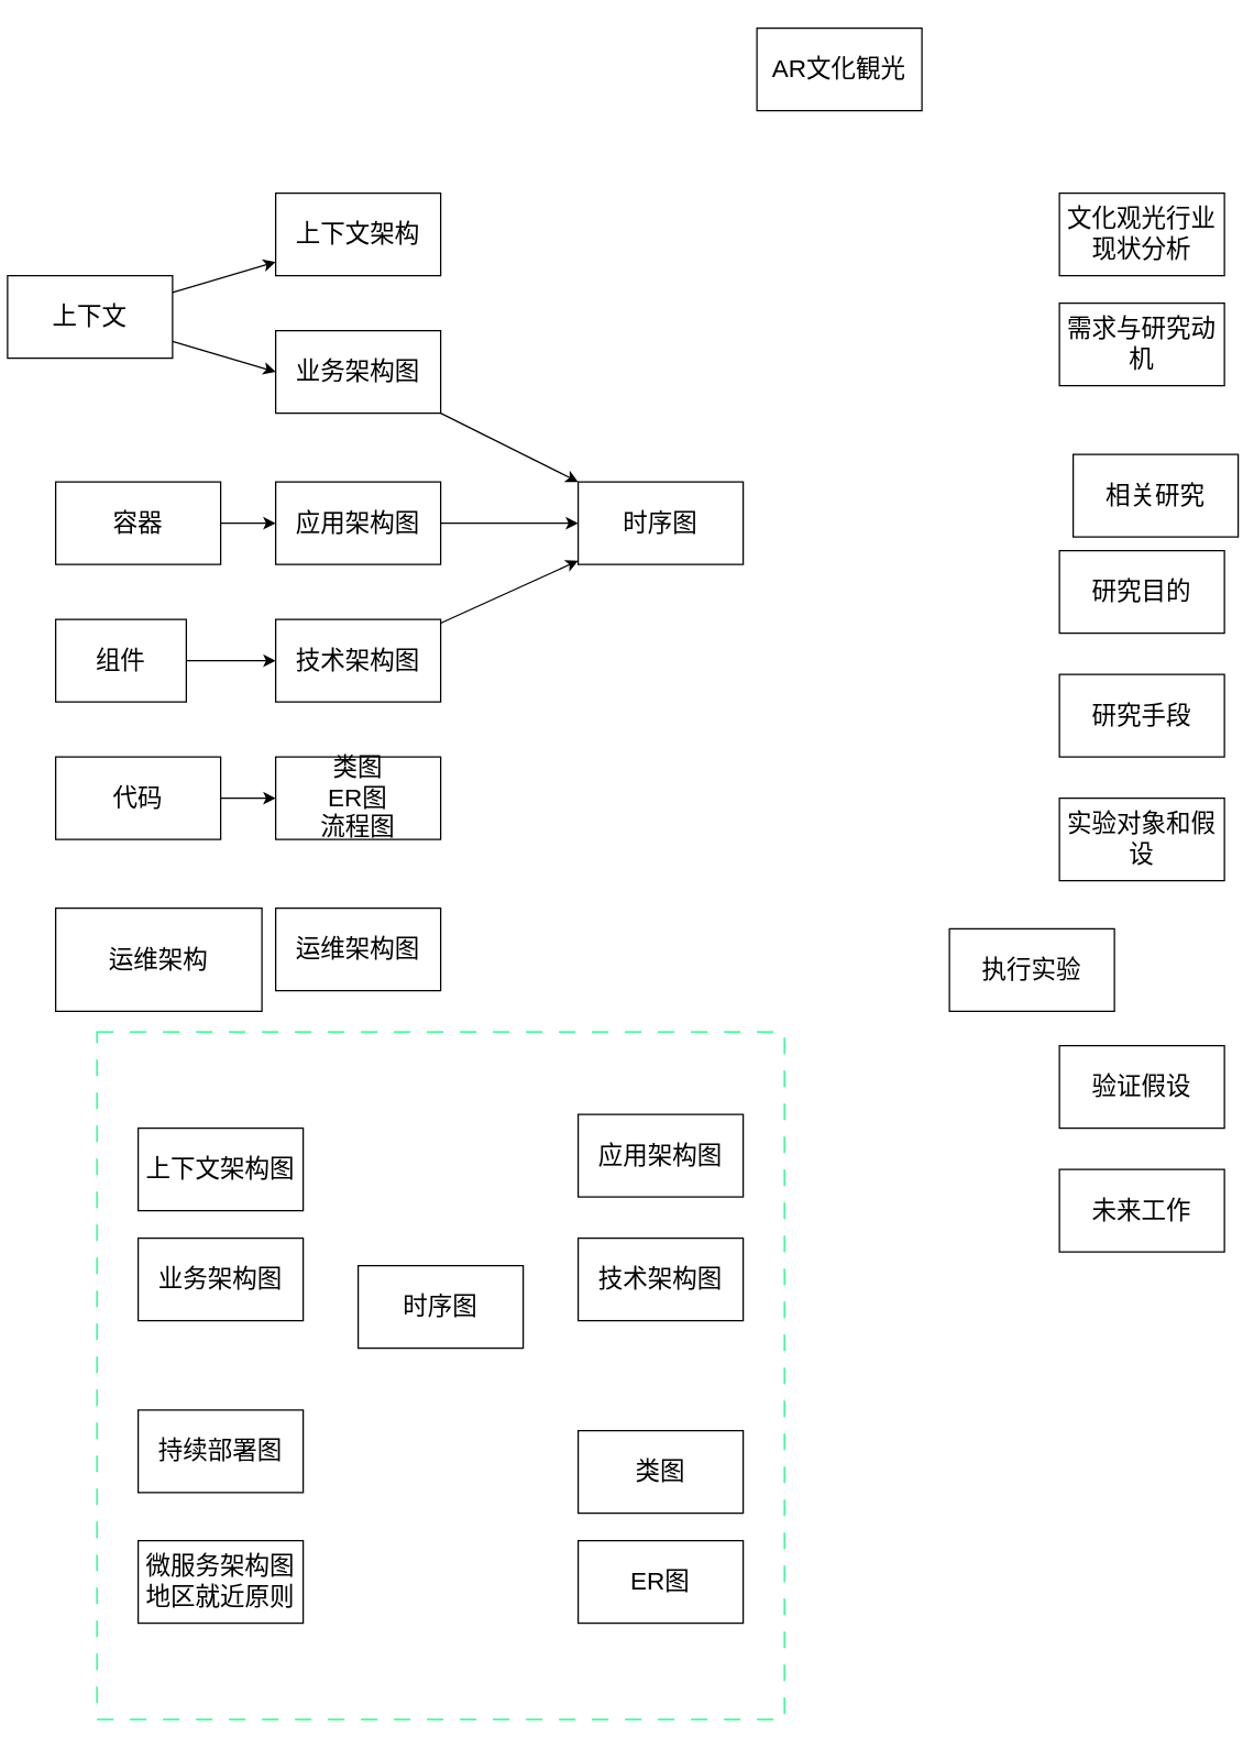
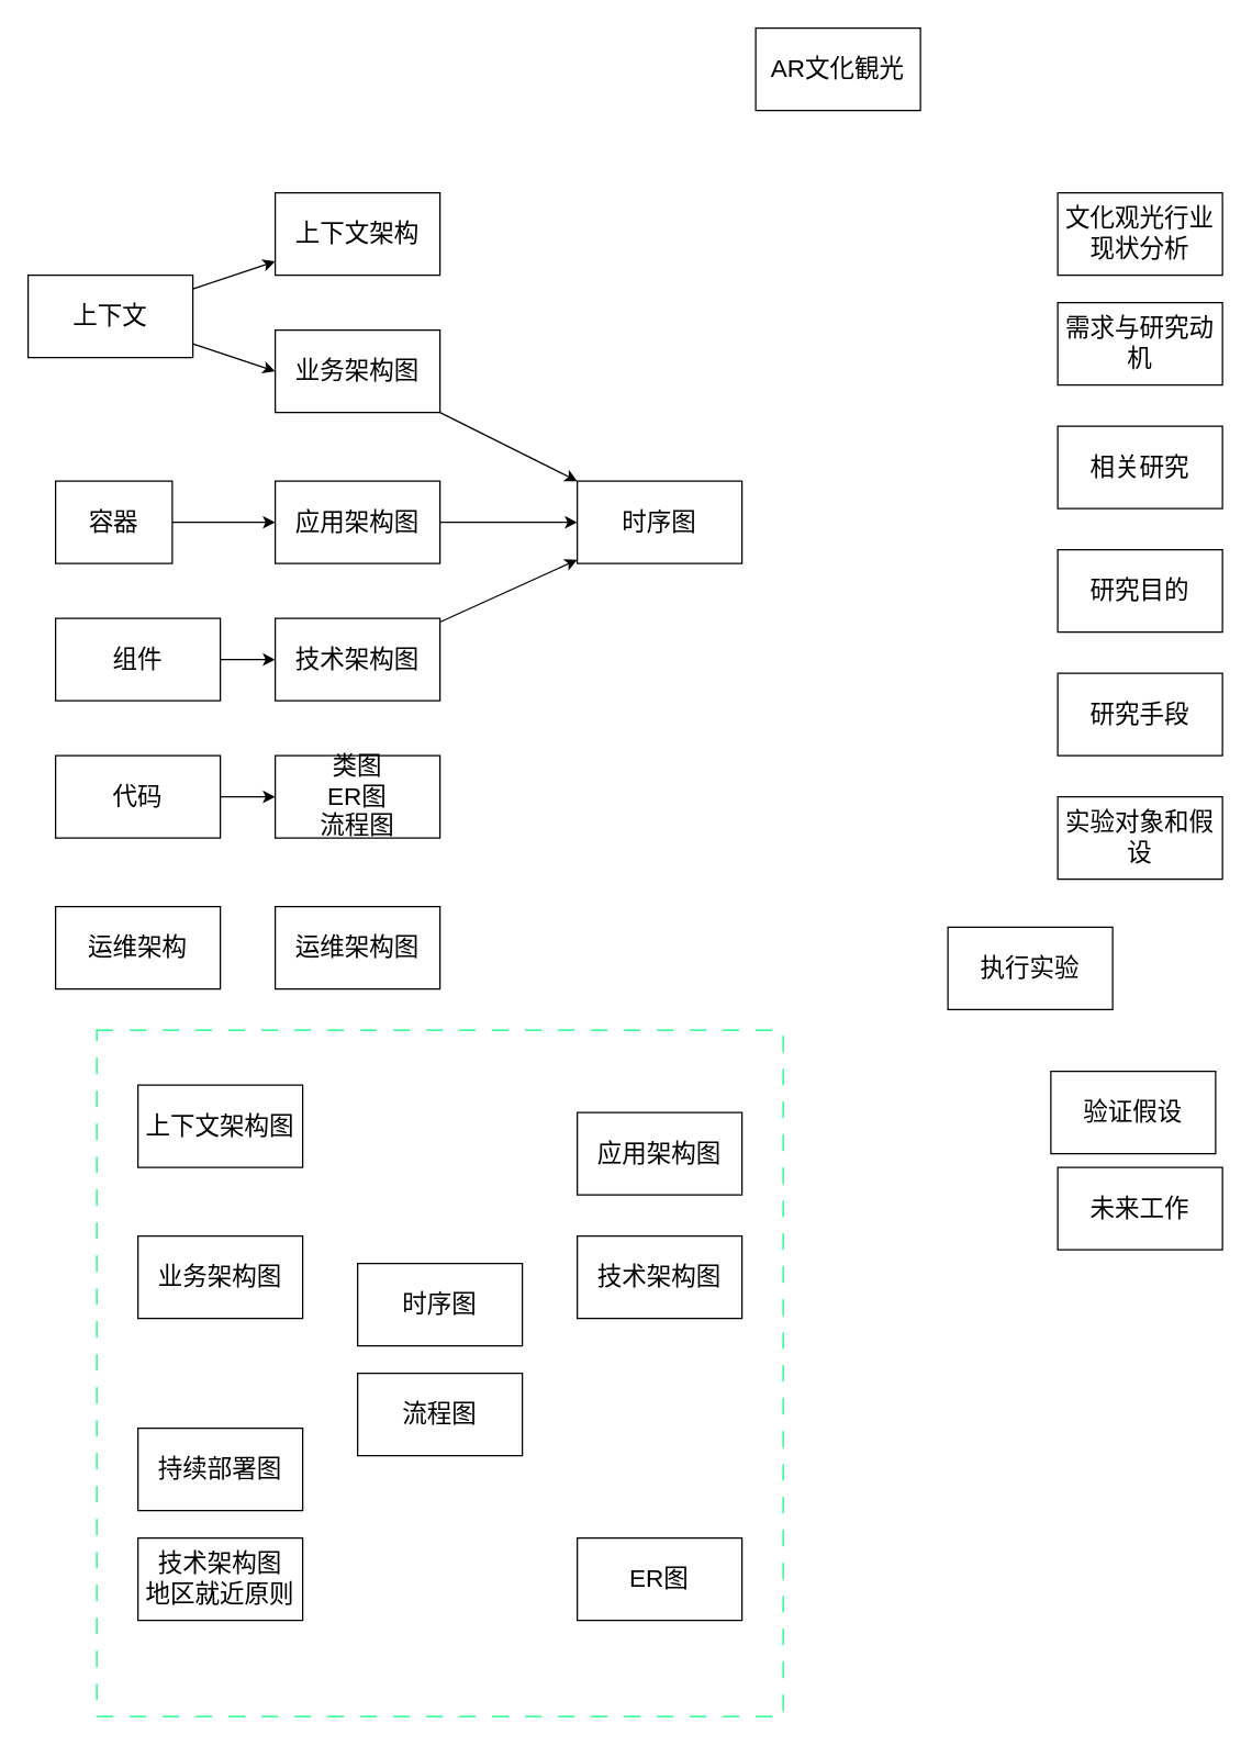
  <mxCell id="0" />
  <mxCell id="1" parent="0" />
  <mxCell id="2" value="" style="whiteSpace=wrap;html=1;aspect=fixed;strokeColor=#00FF80;dashed=1;dashPattern=12 12;" vertex="1" parent="1"><mxGeometry x="70" y="750" width="500" height="500" as="geometry" /></mxCell>
  <mxCell id="3" value="&lt;font style=&quot;font-size: 18px;&quot;&gt;AR文化観光&lt;/font&gt;" style="rounded=0;whiteSpace=wrap;html=1;" parent="1" vertex="1"><mxGeometry x="550" y="20" width="120" height="60" as="geometry" /></mxCell>
  <mxCell id="4" value="&lt;span style=&quot;font-size: 18px;&quot;&gt;需求与研究动机&lt;/span&gt;" style="rounded=0;whiteSpace=wrap;html=1;" parent="1" vertex="1"><mxGeometry x="770" y="220" width="120" height="60" as="geometry" /></mxCell>
  <mxCell id="5" value="&lt;span style=&quot;font-size: 18px;&quot;&gt;研究目的&lt;/span&gt;" style="rounded=0;whiteSpace=wrap;html=1;" parent="1" vertex="1"><mxGeometry x="770" y="400" width="120" height="60" as="geometry" /></mxCell>
  <mxCell id="6" value="&lt;span style=&quot;font-size: 18px;&quot;&gt;文化观光行业现状分析&lt;/span&gt;" style="rounded=0;whiteSpace=wrap;html=1;" parent="1" vertex="1"><mxGeometry x="770" y="140" width="120" height="60" as="geometry" /></mxCell>
- <mxCell id="7" value="&lt;span style=&quot;font-size: 18px;&quot;&gt;相关研究&lt;/span&gt;" style="rounded=0;whiteSpace=wrap;html=1;" parent="1" vertex="1"><mxGeometry x="780" y="330" width="120" height="60" as="geometry" /></mxCell>
+ <mxCell id="7" value="&lt;span style=&quot;font-size: 18px;&quot;&gt;相关研究&lt;/span&gt;" style="rounded=0;whiteSpace=wrap;html=1;" parent="1" vertex="1"><mxGeometry x="770" y="310" width="120" height="60" as="geometry" /></mxCell>
  <mxCell id="8" value="&lt;span style=&quot;font-size: 18px;&quot;&gt;研究手段&lt;/span&gt;" style="rounded=0;whiteSpace=wrap;html=1;" parent="1" vertex="1"><mxGeometry x="770" y="490" width="120" height="60" as="geometry" /></mxCell>
  <mxCell id="9" value="&lt;span style=&quot;font-size: 18px;&quot;&gt;实验对象和假设&lt;/span&gt;" style="rounded=0;whiteSpace=wrap;html=1;" parent="1" vertex="1"><mxGeometry x="770" y="580" width="120" height="60" as="geometry" /></mxCell>
- <mxCell id="10" value="&lt;span style=&quot;font-size: 18px;&quot;&gt;验证假设&lt;/span&gt;" style="rounded=0;whiteSpace=wrap;html=1;" parent="1" vertex="1"><mxGeometry x="770" y="760" width="120" height="60" as="geometry" /></mxCell>
+ <mxCell id="10" value="&lt;span style=&quot;font-size: 18px;&quot;&gt;验证假设&lt;/span&gt;" style="rounded=0;whiteSpace=wrap;html=1;" parent="1" vertex="1"><mxGeometry x="765" y="780" width="120" height="60" as="geometry" /></mxCell>
  <mxCell id="11" value="&lt;span style=&quot;font-size: 18px;&quot;&gt;未来工作&lt;/span&gt;" style="rounded=0;whiteSpace=wrap;html=1;" parent="1" vertex="1"><mxGeometry x="770" y="850" width="120" height="60" as="geometry" /></mxCell>
  <mxCell id="12" value="&lt;span style=&quot;font-size: 18px;&quot;&gt;执行实验&lt;/span&gt;" style="rounded=0;whiteSpace=wrap;html=1;" parent="1" vertex="1"><mxGeometry x="690" y="675" width="120" height="60" as="geometry" /></mxCell>
  <mxCell id="13" value="&lt;span style=&quot;font-size: 18px;&quot;&gt;上下文架构&lt;/span&gt;" style="rounded=0;whiteSpace=wrap;html=1;" vertex="1" parent="1"><mxGeometry x="200" y="140" width="120" height="60" as="geometry" /></mxCell>
  <mxCell id="14" style="edgeStyle=none;html=1;" edge="1" parent="1" source="15" target="32"><mxGeometry relative="1" as="geometry" /></mxCell>
  <mxCell id="15" value="&lt;span style=&quot;font-size: 18px;&quot;&gt;业务架构图&lt;/span&gt;" style="rounded=0;whiteSpace=wrap;html=1;" vertex="1" parent="1"><mxGeometry x="200" y="240" width="120" height="60" as="geometry" /></mxCell>
  <mxCell id="16" style="edgeStyle=none;html=1;entryX=0;entryY=0.5;entryDx=0;entryDy=0;" edge="1" parent="1" source="17" target="32"><mxGeometry relative="1" as="geometry" /></mxCell>
  <mxCell id="17" value="&lt;span style=&quot;font-size: 18px;&quot;&gt;应用架构图&lt;/span&gt;" style="rounded=0;whiteSpace=wrap;html=1;" vertex="1" parent="1"><mxGeometry x="200" y="350" width="120" height="60" as="geometry" /></mxCell>
  <mxCell id="18" value="&lt;span style=&quot;font-size: 18px;&quot;&gt;类图&lt;br&gt;ER图&lt;br&gt;流程图&lt;br&gt;&lt;/span&gt;" style="rounded=0;whiteSpace=wrap;html=1;" vertex="1" parent="1"><mxGeometry x="200" y="550" width="120" height="60" as="geometry" /></mxCell>
  <mxCell id="19" style="edgeStyle=none;html=1;" edge="1" parent="1" source="20" target="32"><mxGeometry relative="1" as="geometry" /></mxCell>
  <mxCell id="20" value="&lt;span style=&quot;font-size: 18px;&quot;&gt;技术架构图&lt;/span&gt;" style="rounded=0;whiteSpace=wrap;html=1;" vertex="1" parent="1"><mxGeometry x="200" y="450" width="120" height="60" as="geometry" /></mxCell>
  <mxCell id="21" value="&lt;span style=&quot;font-size: 18px;&quot;&gt;运维架构图&lt;/span&gt;" style="rounded=0;whiteSpace=wrap;html=1;" vertex="1" parent="1"><mxGeometry x="200" y="660" width="120" height="60" as="geometry" /></mxCell>
  <mxCell id="22" style="edgeStyle=none;html=1;" edge="1" parent="1" source="24"><mxGeometry relative="1" as="geometry"><mxPoint x="200" y="190" as="targetPoint" /></mxGeometry></mxCell>
  <mxCell id="23" style="edgeStyle=none;html=1;entryX=0;entryY=0.5;entryDx=0;entryDy=0;" edge="1" parent="1" source="24"><mxGeometry relative="1" as="geometry"><mxPoint x="200" y="270" as="targetPoint" /></mxGeometry></mxCell>
- <mxCell id="24" value="&lt;span style=&quot;font-size: 18px;&quot;&gt;上下文&lt;/span&gt;" style="rounded=0;whiteSpace=wrap;html=1;" vertex="1" parent="1"><mxGeometry x="5" y="200" width="120" height="60" as="geometry" /></mxCell>
+ <mxCell id="24" value="&lt;span style=&quot;font-size: 18px;&quot;&gt;上下文&lt;/span&gt;" style="rounded=0;whiteSpace=wrap;html=1;" vertex="1" parent="1"><mxGeometry x="20" y="200" width="120" height="60" as="geometry" /></mxCell>
  <mxCell id="25" style="edgeStyle=none;html=1;entryX=0;entryY=0.5;entryDx=0;entryDy=0;" edge="1" parent="1" source="26"><mxGeometry relative="1" as="geometry"><mxPoint x="200" y="380" as="targetPoint" /></mxGeometry></mxCell>
- <mxCell id="26" value="&lt;span style=&quot;font-size: 18px;&quot;&gt;容器&lt;/span&gt;" style="rounded=0;whiteSpace=wrap;html=1;" vertex="1" parent="1"><mxGeometry x="40" y="350" width="120" height="60" as="geometry" /></mxCell>
+ <mxCell id="26" value="&lt;span style=&quot;font-size: 18px;&quot;&gt;容器&lt;/span&gt;" style="rounded=0;whiteSpace=wrap;html=1;" vertex="1" parent="1"><mxGeometry x="40" y="350" width="85" height="60" as="geometry" /></mxCell>
  <mxCell id="27" style="edgeStyle=none;html=1;" edge="1" parent="1" source="28"><mxGeometry relative="1" as="geometry"><mxPoint x="200" y="580" as="targetPoint" /></mxGeometry></mxCell>
  <mxCell id="28" value="&lt;span style=&quot;font-size: 18px;&quot;&gt;代码&lt;/span&gt;" style="rounded=0;whiteSpace=wrap;html=1;" vertex="1" parent="1"><mxGeometry x="40" y="550" width="120" height="60" as="geometry" /></mxCell>
  <mxCell id="29" style="edgeStyle=none;html=1;entryX=0;entryY=0.5;entryDx=0;entryDy=0;" edge="1" parent="1" source="30"><mxGeometry relative="1" as="geometry"><mxPoint x="200" y="480" as="targetPoint" /></mxGeometry></mxCell>
- <mxCell id="30" value="&lt;span style=&quot;font-size: 18px;&quot;&gt;组件&lt;/span&gt;" style="rounded=0;whiteSpace=wrap;html=1;" vertex="1" parent="1"><mxGeometry x="40" y="450" width="95" height="60" as="geometry" /></mxCell>
- <mxCell id="31" value="&lt;span style=&quot;font-size: 18px;&quot;&gt;运维架构&lt;/span&gt;" style="rounded=0;whiteSpace=wrap;html=1;" vertex="1" parent="1"><mxGeometry x="40" y="660" width="150" height="75" as="geometry" /></mxCell>
+ <mxCell id="30" value="&lt;span style=&quot;font-size: 18px;&quot;&gt;组件&lt;/span&gt;" style="rounded=0;whiteSpace=wrap;html=1;" vertex="1" parent="1"><mxGeometry x="40" y="450" width="120" height="60" as="geometry" /></mxCell>
+ <mxCell id="31" value="&lt;span style=&quot;font-size: 18px;&quot;&gt;运维架构&lt;/span&gt;" style="rounded=0;whiteSpace=wrap;html=1;" vertex="1" parent="1"><mxGeometry x="40" y="660" width="120" height="60" as="geometry" /></mxCell>
  <mxCell id="32" value="&lt;span style=&quot;font-size: 18px;&quot;&gt;时序图&lt;/span&gt;" style="rounded=0;whiteSpace=wrap;html=1;" vertex="1" parent="1"><mxGeometry x="420" y="350" width="120" height="60" as="geometry" /></mxCell>
- <mxCell id="33" value="&lt;span style=&quot;font-size: 18px;&quot;&gt;上下文架构图&lt;/span&gt;" style="rounded=0;whiteSpace=wrap;html=1;" vertex="1" parent="1"><mxGeometry x="100" y="820" width="120" height="60" as="geometry" /></mxCell>
+ <mxCell id="33" value="&lt;span style=&quot;font-size: 18px;&quot;&gt;上下文架构图&lt;/span&gt;" style="rounded=0;whiteSpace=wrap;html=1;" vertex="1" parent="1"><mxGeometry x="100" y="790" width="120" height="60" as="geometry" /></mxCell>
  <mxCell id="34" value="&lt;span style=&quot;font-size: 18px;&quot;&gt;业务架构图&lt;/span&gt;" style="rounded=0;whiteSpace=wrap;html=1;" vertex="1" parent="1"><mxGeometry x="100" y="900" width="120" height="60" as="geometry" /></mxCell>
  <mxCell id="35" value="&lt;span style=&quot;font-size: 18px;&quot;&gt;应用架构图&lt;/span&gt;" style="rounded=0;whiteSpace=wrap;html=1;" vertex="1" parent="1"><mxGeometry x="420" y="810" width="120" height="60" as="geometry" /></mxCell>
  <mxCell id="36" value="&lt;span style=&quot;font-size: 18px;&quot;&gt;技术架构图&lt;/span&gt;" style="rounded=0;whiteSpace=wrap;html=1;" vertex="1" parent="1"><mxGeometry x="420" y="900" width="120" height="60" as="geometry" /></mxCell>
- <mxCell id="37" value="&lt;span style=&quot;font-size: 18px;&quot;&gt;类图&lt;/span&gt;" style="rounded=0;whiteSpace=wrap;html=1;" vertex="1" parent="1"><mxGeometry x="420" y="1040" width="120" height="60" as="geometry" /></mxCell>
  <mxCell id="38" value="&lt;span style=&quot;font-size: 18px;&quot;&gt;ER图&lt;/span&gt;" style="rounded=0;whiteSpace=wrap;html=1;" vertex="1" parent="1"><mxGeometry x="420" y="1120" width="120" height="60" as="geometry" /></mxCell>
- <mxCell id="39" value="&lt;span style=&quot;font-size: 18px;&quot;&gt;持续部署图&lt;/span&gt;" style="rounded=0;whiteSpace=wrap;html=1;" vertex="1" parent="1"><mxGeometry x="100" y="1025" width="120" height="60" as="geometry" /></mxCell>
- <mxCell id="40" value="&lt;span style=&quot;font-size: 18px;&quot;&gt;微服务架构图&lt;br&gt;地区就近原则&lt;br&gt;&lt;/span&gt;" style="rounded=0;whiteSpace=wrap;html=1;" vertex="1" parent="1"><mxGeometry x="100" y="1120" width="120" height="60" as="geometry" /></mxCell>
+ <mxCell id="39" value="&lt;span style=&quot;font-size: 18px;&quot;&gt;持续部署图&lt;/span&gt;" style="rounded=0;whiteSpace=wrap;html=1;" vertex="1" parent="1"><mxGeometry x="100" y="1040" width="120" height="60" as="geometry" /></mxCell>
+ <mxCell id="40" value="&lt;span style=&quot;font-size: 18px;&quot;&gt;技术架构图&lt;br&gt;地区就近原则&lt;br&gt;&lt;/span&gt;" style="rounded=0;whiteSpace=wrap;html=1;" vertex="1" parent="1"><mxGeometry x="100" y="1120" width="120" height="60" as="geometry" /></mxCell>
  <mxCell id="41" value="&lt;span style=&quot;font-size: 18px;&quot;&gt;时序图&lt;/span&gt;" style="rounded=0;whiteSpace=wrap;html=1;" vertex="1" parent="1"><mxGeometry x="260" y="920" width="120" height="60" as="geometry" /></mxCell>
+ <mxCell id="42" value="&lt;span style=&quot;font-size: 18px;&quot;&gt;流程图&lt;/span&gt;" style="rounded=0;whiteSpace=wrap;html=1;" vertex="1" parent="1"><mxGeometry x="260" y="1000" width="120" height="60" as="geometry" /></mxCell>
